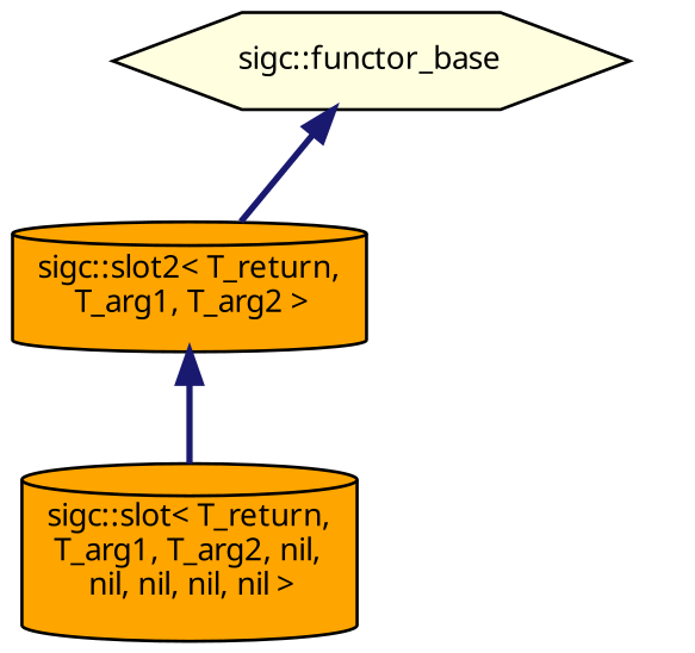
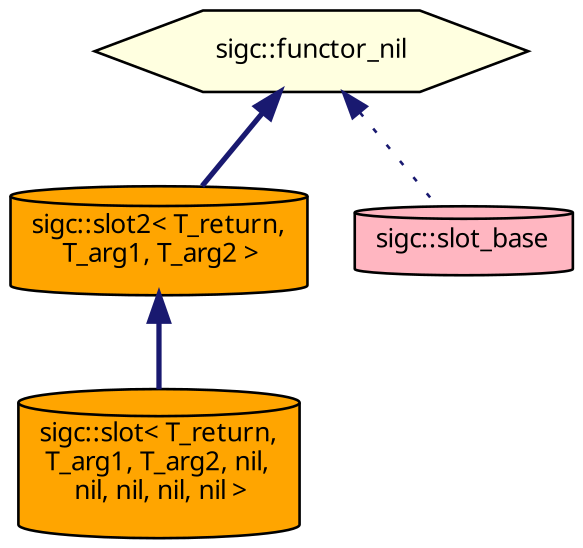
  digraph {
    node [color=black fillcolor=orange fontname=Sans fontsize=10 shape=cylinder style=filled]
    edge [color=midnightblue dir=back fontname=Sans fontsize=10 labelfontname=Sans labelfontsize=10 style=bold]
    n1 [fontcolor=black height=0.2 label="sigc::slot2\< T_return,\l T_arg1, T_arg2 \>" width=0.4]
    n2 [height=0.2 label="sigc::slot\< T_return,\l T_arg1, T_arg2, nil,\l nil, nil, nil, nil \>" width=0.4]
-   n4 [fillcolor=lightyellow height=0.2 label="sigc::functor_base" shape=hexagon width=0.4]
+   n3 [fillcolor=lightpink height=0.2 label="sigc::slot_base" width=0.4]
+   n4 [fillcolor=lightyellow height=0.2 label="sigc::functor_nil" shape=hexagon width=0.4]
    n1 -> n2
    n4 -> n1
+   n4 -> n3 [style=dotted]
  }
